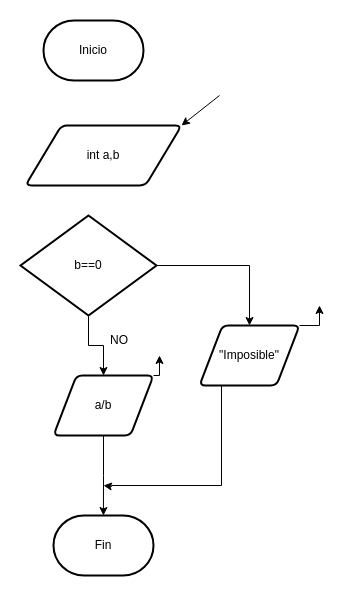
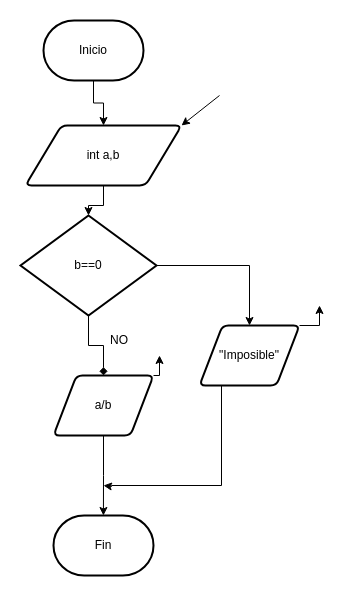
  <mxCell id="0" />
  <mxCell id="1" parent="0" />
+ <mxCell id="2" style="edgeStyle=orthogonalEdgeStyle;rounded=0;orthogonalLoop=1;jettySize=auto;html=1;" edge="1" parent="1" source="3" target="5"><mxGeometry relative="1" as="geometry"><mxPoint x="103" y="165" as="targetPoint" /></mxGeometry></mxCell>
  <mxCell id="3" value="Inicio" style="strokeWidth=2;html=1;shape=mxgraph.flowchart.terminator;whiteSpace=wrap;" vertex="1" parent="1"><mxGeometry x="43" y="20" width="100" height="60" as="geometry" /></mxCell>
+ <mxCell id="4" style="edgeStyle=orthogonalEdgeStyle;rounded=0;orthogonalLoop=1;jettySize=auto;html=1;exitX=0.5;exitY=1;exitDx=0;exitDy=0;" edge="1" parent="1" source="5" target="8"><mxGeometry relative="1" as="geometry" /></mxCell>
  <mxCell id="5" value="int a,b" style="shape=parallelogram;html=1;strokeWidth=2;perimeter=parallelogramPerimeter;whiteSpace=wrap;rounded=1;arcSize=12;size=0.23;" vertex="1" parent="1"><mxGeometry x="25" y="125" width="156" height="60" as="geometry" /></mxCell>
  <mxCell id="6" style="edgeStyle=orthogonalEdgeStyle;rounded=0;orthogonalLoop=1;jettySize=auto;html=1;exitX=1;exitY=0.5;exitDx=0;exitDy=0;exitPerimeter=0;entryX=0.5;entryY=0;entryDx=0;entryDy=0;" edge="1" parent="1" source="8" target="11"><mxGeometry relative="1" as="geometry"><mxPoint x="259" y="265" as="targetPoint" /></mxGeometry></mxCell>
- <mxCell id="7" style="edgeStyle=orthogonalEdgeStyle;rounded=0;orthogonalLoop=1;jettySize=auto;html=1;exitX=0.5;exitY=1;exitDx=0;exitDy=0;exitPerimeter=0;" edge="1" parent="1" source="8" target="16"><mxGeometry relative="1" as="geometry"><mxPoint x="102.931" y="405" as="targetPoint" /></mxGeometry></mxCell>
+ <mxCell id="7" style="edgeStyle=orthogonalEdgeStyle;rounded=0;orthogonalLoop=1;jettySize=auto;html=1;exitX=0.5;exitY=1;exitDx=0;exitDy=0;exitPerimeter=0;endArrow=diamond;" edge="1" parent="1" source="8" target="16"><mxGeometry relative="1" as="geometry"><mxPoint x="102.931" y="405" as="targetPoint" /></mxGeometry></mxCell>
  <mxCell id="8" value="b==0" style="strokeWidth=2;html=1;shape=mxgraph.flowchart.decision;whiteSpace=wrap;" vertex="1" parent="1"><mxGeometry x="20" y="215" width="136" height="100" as="geometry" /></mxCell>
  <mxCell id="9" style="edgeStyle=orthogonalEdgeStyle;rounded=0;orthogonalLoop=1;jettySize=auto;html=1;exitX=1;exitY=0;exitDx=0;exitDy=0;" edge="1" parent="1" source="11"><mxGeometry relative="1" as="geometry"><mxPoint x="319" y="305" as="targetPoint" /></mxGeometry></mxCell>
  <mxCell id="10" style="edgeStyle=orthogonalEdgeStyle;rounded=0;orthogonalLoop=1;jettySize=auto;html=1;exitX=0.5;exitY=1;exitDx=0;exitDy=0;" edge="1" parent="1"><mxGeometry relative="1" as="geometry"><mxPoint x="103" y="485" as="targetPoint" /><mxPoint x="221" y="365" as="sourcePoint" /><Array as="points"><mxPoint x="221" y="485" /><mxPoint x="111" y="485" /><mxPoint x="103" y="486" /></Array></mxGeometry></mxCell>
  <mxCell id="11" value="&quot;Imposible&quot;" style="shape=parallelogram;html=1;strokeWidth=2;perimeter=parallelogramPerimeter;whiteSpace=wrap;rounded=1;arcSize=12;size=0.23;" vertex="1" parent="1"><mxGeometry x="199" y="325" width="100" height="60" as="geometry" /></mxCell>
  <mxCell id="12" value="" style="endArrow=classic;html=1;rounded=0;" edge="1" parent="1"><mxGeometry width="50" height="50" relative="1" as="geometry"><mxPoint x="219" y="95" as="sourcePoint" /><mxPoint x="181" y="125" as="targetPoint" /></mxGeometry></mxCell>
  <mxCell id="13" value="NO" style="text;strokeColor=none;align=center;fillColor=none;html=1;verticalAlign=middle;whiteSpace=wrap;rounded=0;" vertex="1" parent="1"><mxGeometry x="89" y="325" width="60" height="30" as="geometry" /></mxCell>
  <mxCell id="14" style="edgeStyle=orthogonalEdgeStyle;rounded=0;orthogonalLoop=1;jettySize=auto;html=1;exitX=1;exitY=0;exitDx=0;exitDy=0;" edge="1" parent="1" source="16"><mxGeometry relative="1" as="geometry"><mxPoint x="159" y="355" as="targetPoint" /></mxGeometry></mxCell>
  <mxCell id="15" style="edgeStyle=orthogonalEdgeStyle;rounded=0;orthogonalLoop=1;jettySize=auto;html=1;exitX=0.5;exitY=1;exitDx=0;exitDy=0;" edge="1" parent="1" source="16"><mxGeometry relative="1" as="geometry"><mxPoint x="102.931" y="515" as="targetPoint" /></mxGeometry></mxCell>
  <mxCell id="16" value="a/b" style="shape=parallelogram;html=1;strokeWidth=2;perimeter=parallelogramPerimeter;whiteSpace=wrap;rounded=1;arcSize=12;size=0.23;" vertex="1" parent="1"><mxGeometry x="53.001" y="375" width="100" height="60" as="geometry" /></mxCell>
  <mxCell id="17" value="Fin" style="strokeWidth=2;html=1;shape=mxgraph.flowchart.terminator;whiteSpace=wrap;" vertex="1" parent="1"><mxGeometry x="53" y="515" width="100" height="60" as="geometry" /></mxCell>
